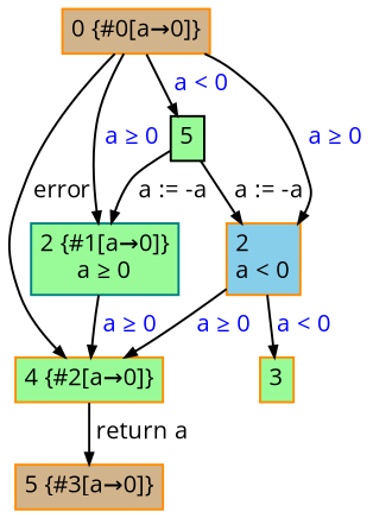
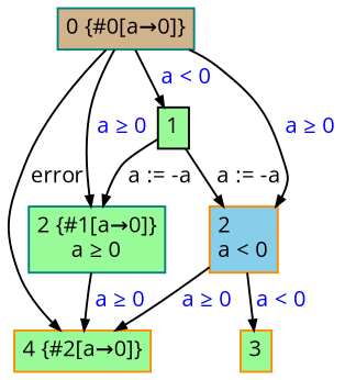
  digraph {
    fontname="Open Sans"
    nodesep=0.12
    ranksep=0.10
    node [color=darkorange fillcolor=palegreen fontname="Open Sans" fontsize=10.5 margin="0.05,0.05" shape=box style=filled]
    edge [arrowsize=0.5 fontcolor="#0000FF" fontname="Open Sans" fontsize=10.5]
-   n1 [fillcolor=tan height=0.02 label="0 {#0[a→0]}" width=0.02]
-   n2 [color=black height=0.02 label=5 width=0.02]
+   n1 [color=teal fillcolor=tan height=0.02 label="0 {#0[a→0]}" width=0.02]
+   n2 [color=black height=0.02 label=1 width=0.02]
    n3 [color=teal height=0.02 label="2 {#1[a→0]}\la ≥ 0" width=0.02]
    n4 [fillcolor=skyblue height=0.02 label="2\la < 0" width=0.02]
    n5 [height=0.02 label="4 {#2[a→0]}" width=0.02]
    n6 [height=0.02 label=3 width=0.02]
-   n7 [fillcolor=tan height=0.02 label="5 {#3[a→0]}" width=0.02]
    n1 -> n2 [label=" a < 0"]
    n1 -> n3 [label=" a ≥ 0"]
    n1 -> n4 [label=" a ≥ 0"]
    n1 -> n5 [label=" error" fontcolor=""]
    n2 -> n3 [label=" a := -a" fontcolor=""]
    n2 -> n4 [label=" a := -a" fontcolor=""]
    n3 -> n5 [label=" a ≥ 0"]
    n4 -> n5 [label=" a ≥ 0"]
    n4 -> n6 [label=" a < 0"]
-   n5 -> n7 [label=" return a" fontcolor=""]
  }
